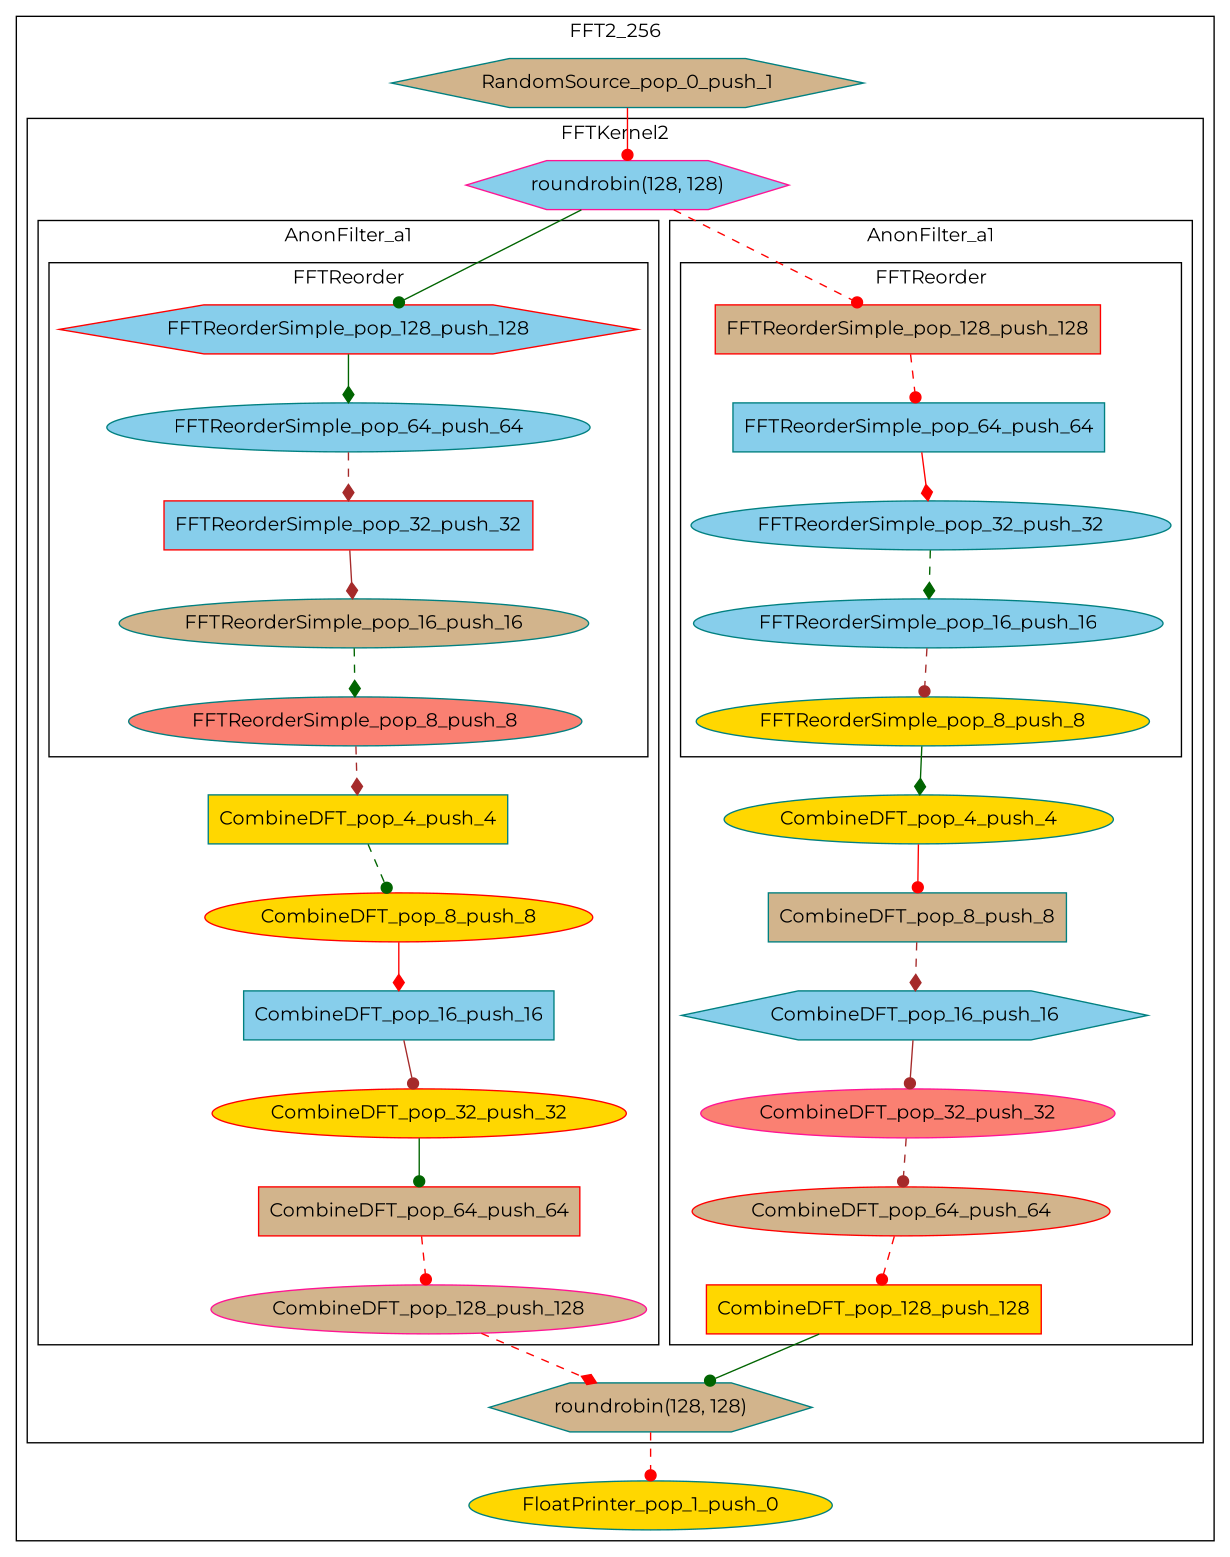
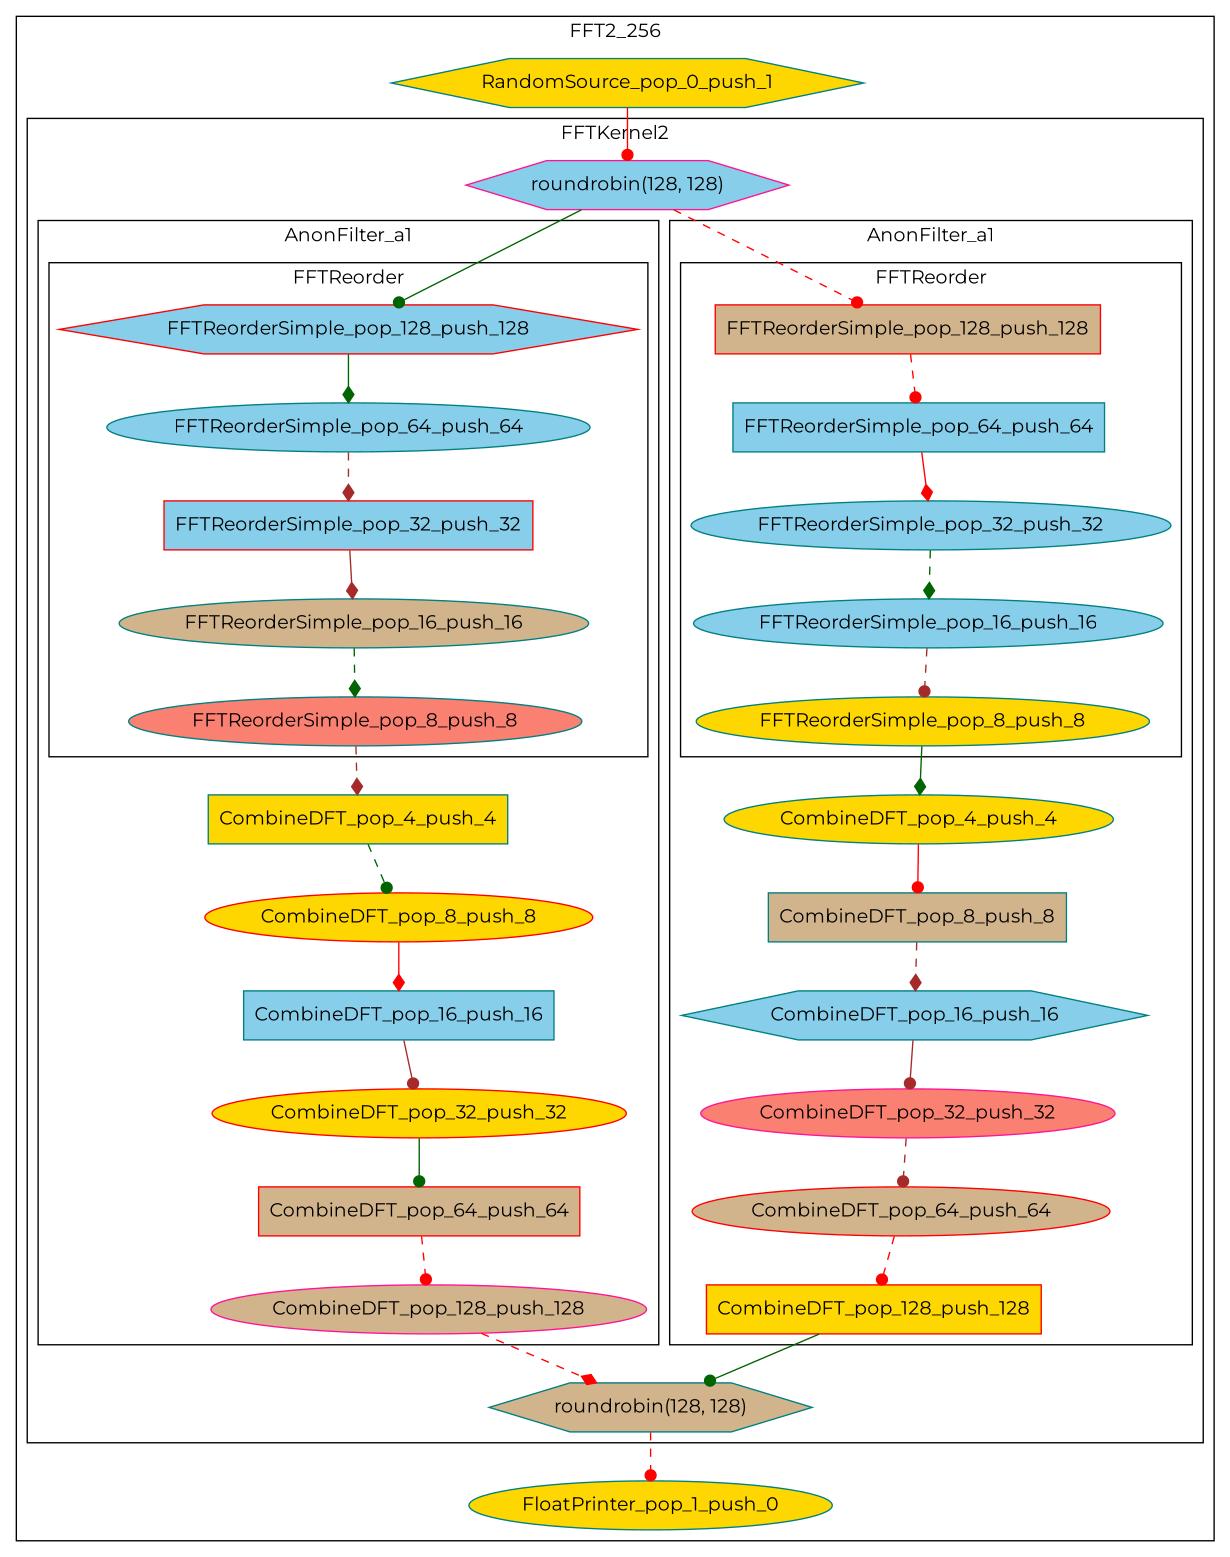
  digraph {
    fontname=Montserrat
    node [style=filled fillcolor=skyblue color=teal shape=ellipse fontname=Montserrat]
    edge [color=red style=dashed arrowhead=dot fontname=Montserrat]
    n1 [label=FFTReorderSimple_pop_8_push_8 fillcolor=salmon]
    n2 [label=FFTReorderSimple_pop_128_push_128 color=red shape=hexagon]
    n3 [label=FFTReorderSimple_pop_64_push_64]
    n4 [label=FFTReorderSimple_pop_32_push_32 color=red shape=box]
    n5 [label=FFTReorderSimple_pop_16_push_16 fillcolor=tan]
    n6 [label=CombineDFT_pop_4_push_4 fillcolor=gold shape=box]
    n7 [label=CombineDFT_pop_8_push_8 fillcolor=gold color=red]
    n8 [label=CombineDFT_pop_16_push_16 shape=box]
    n9 [label=CombineDFT_pop_32_push_32 fillcolor=gold color=red]
    n10 [label=CombineDFT_pop_64_push_64 fillcolor=tan color=red shape=box]
    n11 [label=CombineDFT_pop_128_push_128 fillcolor=tan color=deeppink]
    n12 [label=FFTReorderSimple_pop_8_push_8 fillcolor=gold]
    n13 [label=FFTReorderSimple_pop_128_push_128 fillcolor=tan color=red shape=box]
    n14 [label=FFTReorderSimple_pop_64_push_64 shape=box]
    n15 [label=FFTReorderSimple_pop_32_push_32]
    n16 [label=FFTReorderSimple_pop_16_push_16]
    n17 [label=CombineDFT_pop_4_push_4 fillcolor=gold]
    n18 [label=CombineDFT_pop_8_push_8 fillcolor=tan shape=box]
    n19 [label=CombineDFT_pop_16_push_16 shape=hexagon]
    n20 [label=CombineDFT_pop_32_push_32 fillcolor=salmon color=deeppink]
    n21 [label=CombineDFT_pop_64_push_64 fillcolor=tan color=red]
    n22 [label=CombineDFT_pop_128_push_128 fillcolor=gold color=red shape=box]
    n23 [label="roundrobin(128, 128)" color=deeppink shape=hexagon]
    n24 [label="roundrobin(128, 128)" fillcolor=tan shape=hexagon]
-   n25 [label=RandomSource_pop_0_push_1 fillcolor=tan shape=hexagon]
+   n25 [label=RandomSource_pop_0_push_1 fillcolor=gold shape=hexagon]
    n26 [label=FloatPrinter_pop_1_push_0 fillcolor=gold]
    subgraph cluster_1 {
      label=FFT2_256
      n25
      n26
      subgraph cluster_2 {
        label=FFTKernel2
        n23
        n24
        subgraph cluster_3 {
          label=AnonFilter_a1
          n6
          n7
          n8
          n9
          n10
          n11
          subgraph cluster_4 {
            label=FFTReorder
            n1
            n2
            n3
            n4
            n5
          }
        }
        subgraph cluster_5 {
          label=AnonFilter_a1
          n17
          n18
          n19
          n20
          n21
          n22
          subgraph cluster_6 {
            label=FFTReorder
            n12
            n13
            n14
            n15
            n16
          }
        }
      }
    }
    n1 -> n6 [color=brown arrowhead=diamond]
    n2 -> n3 [color=darkgreen style=solid arrowhead=diamond]
    n3 -> n4 [color=brown arrowhead=diamond]
    n4 -> n5 [color=brown style=solid arrowhead=diamond]
    n5 -> n1 [color=darkgreen arrowhead=diamond]
    n6 -> n7 [color=darkgreen]
    n7 -> n8 [style=solid arrowhead=diamond]
    n8 -> n9 [color=brown style=solid]
    n9 -> n10 [color=darkgreen style=solid]
    n10 -> n11
    n11 -> n24 [arrowhead=diamond]
    n12 -> n17 [color=darkgreen style=solid arrowhead=diamond]
    n13 -> n14
    n14 -> n15 [style=solid arrowhead=diamond]
    n15 -> n16 [color=darkgreen arrowhead=diamond]
    n16 -> n12 [color=brown]
    n17 -> n18 [style=solid]
    n18 -> n19 [color=brown arrowhead=diamond]
    n19 -> n20 [color=brown style=solid]
    n20 -> n21 [color=brown]
    n21 -> n22
    n22 -> n24 [color=darkgreen style=solid]
    n23 -> n2 [color=darkgreen style=solid]
    n23 -> n13
    n24 -> n26
    n25 -> n23 [style=solid]
  }
